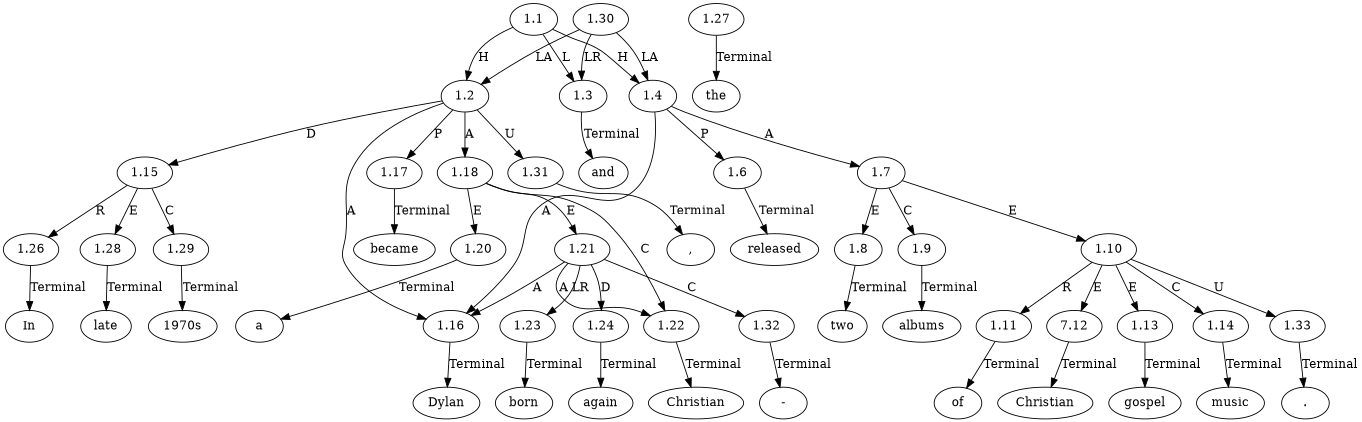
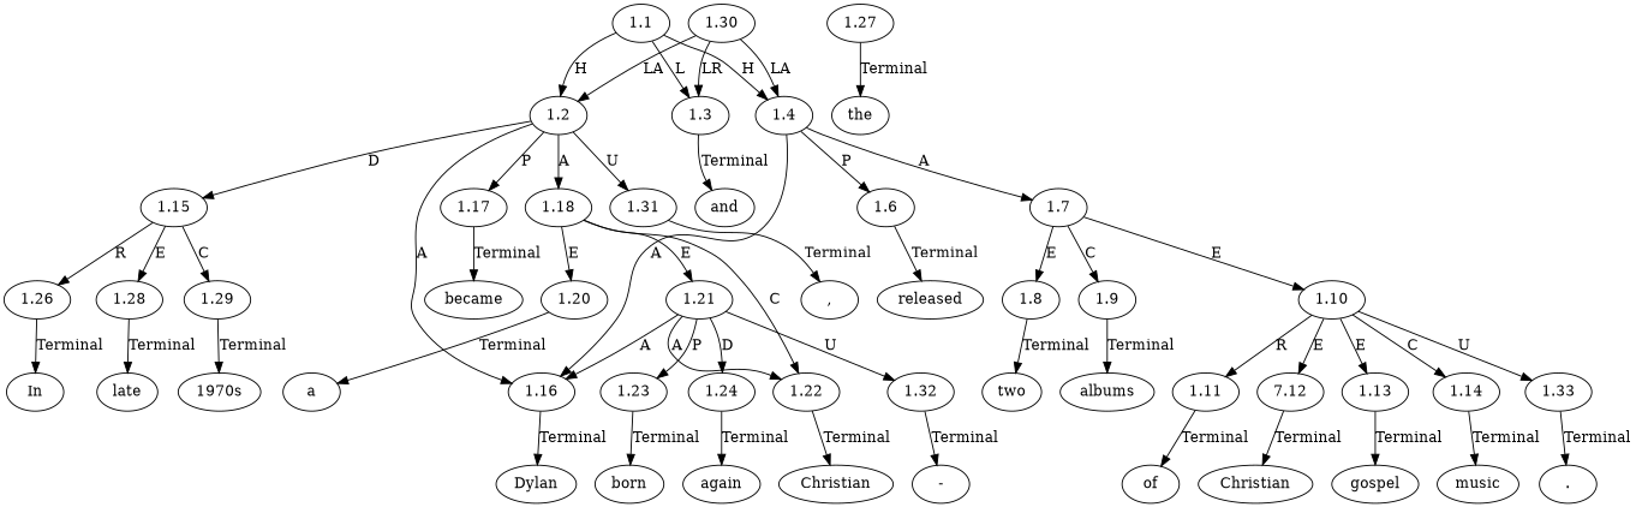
  digraph {
    node [ordering=out]
    edge [ordering=out]
    n1 [label=In]
    n2 [label="-"]
    n3 [label=again]
    n4 [label=Christian]
    n5 [label=and]
    n6 [label=released]
    n7 [label=two]
    n8 [label=albums]
    n9 [label=of]
    n10 [label=Christian]
    n11 [label=gospel]
    n12 [label=the]
    n13 [label=music]
    n14 [label="."]
    n15 [label=late]
    n16 [label="1970s"]
    n17 [label=","]
    n18 [label=Dylan]
    n19 [label=became]
    n20 [label=a]
    n21 [label=born]
    n22 [label=1.1]
    n23 [label=1.2]
    n24 [label=1.3]
    n25 [label=1.4]
    n26 [label=1.15]
    n27 [label=1.16]
    n28 [label=1.17]
    n29 [label=1.18]
    n30 [label=1.31]
    n31 [label=1.6]
    n32 [label=1.7]
    n33 [label=1.26]
    n34 [label=1.28]
    n35 [label=1.29]
    n36 [label=1.20]
    n37 [label=1.21]
    n38 [label=1.22]
    n39 [label=1.8]
    n40 [label=1.9]
    n41 [label=1.10]
    n42 [label=1.11]
    n43 [label=7.12]
    n44 [label=1.13]
    n45 [label=1.14]
    n46 [label=1.33]
    n47 [label=1.27]
    n48 [label=1.23]
    n49 [label=1.24]
    n50 [label=1.32]
    n51 [label=1.30]
    n22 -> n23 [label=H]
    n22 -> n24 [label=L]
    n22 -> n25 [label=H]
    n23 -> n26 [label=D]
    n23 -> n27 [label=A]
    n23 -> n28 [label=P]
    n23 -> n29 [label=A]
    n23 -> n30 [label=U]
    n24 -> n5 [label=Terminal]
    n25 -> n27 [label=A]
    n25 -> n31 [label=P]
    n25 -> n32 [label=A]
    n26 -> n33 [label=R]
    n26 -> n34 [label=E]
    n26 -> n35 [label=C]
    n27 -> n18 [label=Terminal]
    n28 -> n19 [label=Terminal]
    n29 -> n36 [label=E]
    n29 -> n37 [label=E]
    n29 -> n38 [label=C]
    n30 -> n17 [label=Terminal]
    n31 -> n6 [label=Terminal]
    n32 -> n39 [label=E]
    n32 -> n40 [label=C]
    n32 -> n41 [label=E]
    n33 -> n1 [label=Terminal]
    n34 -> n15 [label=Terminal]
    n35 -> n16 [label=Terminal]
    n36 -> n20 [label=Terminal]
    n37 -> n27 [label=A]
    n37 -> n38 [label=A]
-   n37 -> n48 [label=LR]
+   n37 -> n48 [label=P]
    n37 -> n49 [label=D]
-   n37 -> n50 [label=C]
+   n37 -> n50 [label=U]
    n38 -> n4 [label=Terminal]
    n39 -> n7 [label=Terminal]
    n40 -> n8 [label=Terminal]
    n41 -> n42 [label=R]
    n41 -> n43 [label=E]
    n41 -> n44 [label=E]
    n41 -> n45 [label=C]
    n41 -> n46 [label=U]
    n42 -> n9 [label=Terminal]
    n43 -> n10 [label=Terminal]
    n44 -> n11 [label=Terminal]
    n45 -> n13 [label=Terminal]
    n46 -> n14 [label=Terminal]
    n47 -> n12 [label=Terminal]
    n48 -> n21 [label=Terminal]
    n49 -> n3 [label=Terminal]
    n50 -> n2 [label=Terminal]
    n51 -> n23 [label=LA]
    n51 -> n24 [label=LR]
    n51 -> n25 [label=LA]
  }
